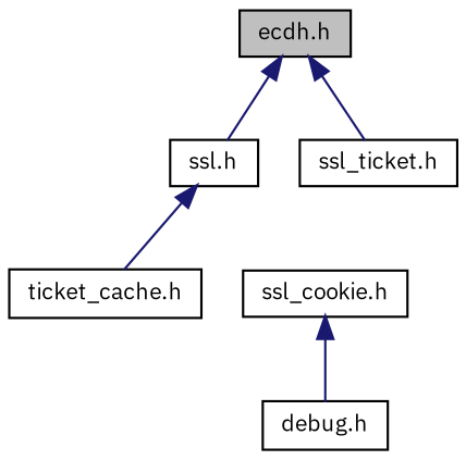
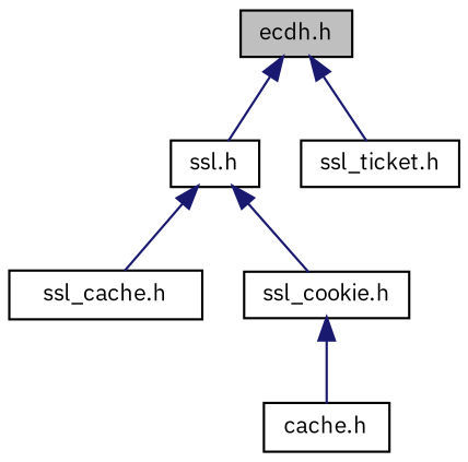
  digraph {
    fontname="IBM Plex Sans"
    node [color=black fontname="IBM Plex Sans" fontsize=10 shape=record]
    edge [color=midnightblue dir=back fontname="IBM Plex Sans" fontsize=10 labelfontname=Helvetica labelfontsize=10 style=solid]
    n1 [fillcolor=grey75 fontcolor=black height=0.2 label="ecdh.h" style=filled width=0.4]
    n2 [height=0.2 label="ssl.h" width=0.4]
    n3 [height=0.2 label="ssl_ticket.h" width=0.4]
-   n4 [height=0.2 label="ticket_cache.h" width=0.4]
+   n4 [height=0.2 label="ssl_cache.h" width=0.4]
    n5 [height=0.2 label="ssl_cookie.h" width=0.4]
-   n6 [height=0.2 label="debug.h" width=0.4]
+   n6 [height=0.2 label="cache.h" width=0.4]
    n1 -> n2
    n1 -> n3
    n2 -> n4
+   n2 -> n5
    n5 -> n6
  }
